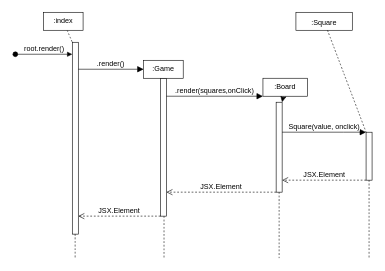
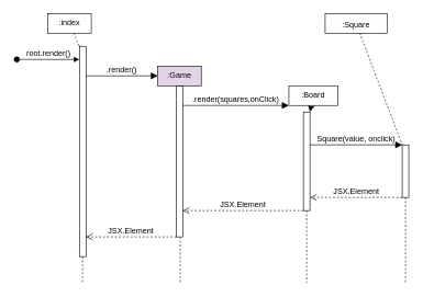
  <mxCell id="0" />
  <mxCell id="1" parent="0" />
  <mxCell id="2" style="edgeStyle=none;curved=1;rounded=0;orthogonalLoop=1;jettySize=auto;html=1;fontSize=12;strokeColor=default;endArrow=none;endFill=0;dashed=1;" edge="1" parent="1" source="17" target="3"><mxGeometry relative="1" as="geometry"><mxPoint x="125" y="50" as="sourcePoint" /></mxGeometry></mxCell>
  <mxCell id="3" value="" style="html=1;points=[];perimeter=orthogonalPerimeter;outlineConnect=0;targetShapes=umlLifeline;portConstraint=eastwest;newEdgeStyle={&quot;edgeStyle&quot;:&quot;elbowEdgeStyle&quot;,&quot;elbow&quot;:&quot;vertical&quot;,&quot;curved&quot;:0,&quot;rounded&quot;:0};fontSize=16;" vertex="1" parent="1"><mxGeometry x="120" y="70" width="10" height="320" as="geometry" /></mxCell>
  <mxCell id="4" value="root.render()" style="html=1;verticalAlign=bottom;startArrow=oval;endArrow=block;startSize=8;edgeStyle=elbowEdgeStyle;elbow=vertical;curved=0;rounded=0;fontSize=12;" edge="1" target="3" parent="1"><mxGeometry x="0.002" relative="1" as="geometry"><mxPoint x="25" y="90" as="sourcePoint" /><Array as="points"><mxPoint x="100" y="90" /><mxPoint x="20" y="110" /></Array><mxPoint as="offset" /></mxGeometry></mxCell>
  <mxCell id="5" style="edgeStyle=none;curved=1;rounded=0;orthogonalLoop=1;jettySize=auto;html=1;fontSize=12;startSize=8;endSize=8;endArrow=none;endFill=0;dashed=1;" edge="1" parent="1" source="18" target="6"><mxGeometry relative="1" as="geometry"><mxPoint x="274" y="160" as="targetPoint" /><mxPoint x="281.665" y="130.05" as="sourcePoint" /></mxGeometry></mxCell>
  <mxCell id="6" value="" style="html=1;points=[];perimeter=orthogonalPerimeter;outlineConnect=0;targetShapes=umlLifeline;portConstraint=eastwest;newEdgeStyle={&quot;edgeStyle&quot;:&quot;elbowEdgeStyle&quot;,&quot;elbow&quot;:&quot;vertical&quot;,&quot;curved&quot;:0,&quot;rounded&quot;:0};fontSize=16;" vertex="1" parent="1"><mxGeometry x="267" y="130" width="10" height="230" as="geometry" /></mxCell>
  <mxCell id="7" value=".render()" style="html=1;verticalAlign=bottom;endArrow=block;edgeStyle=elbowEdgeStyle;elbow=vertical;curved=0;rounded=0;fontSize=12;startSize=8;endSize=8;entryX=0;entryY=0.5;entryDx=0;entryDy=0;" edge="1" target="18" parent="1" source="3"><mxGeometry x="-0.004" relative="1" as="geometry"><mxPoint x="158" y="110" as="sourcePoint" /><Array as="points"><mxPoint x="228" y="115" /><mxPoint x="158" y="110" /></Array><mxPoint as="offset" /></mxGeometry></mxCell>
  <mxCell id="8" value="JSX.Element" style="html=1;verticalAlign=bottom;endArrow=open;dashed=1;endSize=8;edgeStyle=elbowEdgeStyle;elbow=vertical;curved=0;rounded=0;fontSize=12;" edge="1" source="6" parent="1" target="3"><mxGeometry relative="1" as="geometry"><mxPoint x="158" y="185" as="targetPoint" /><Array as="points"><mxPoint x="248" y="360" /><mxPoint x="208" y="280" /><mxPoint x="218" y="270" /></Array></mxGeometry></mxCell>
  <mxCell id="9" value="" style="html=1;points=[];perimeter=orthogonalPerimeter;outlineConnect=0;targetShapes=umlLifeline;portConstraint=eastwest;newEdgeStyle={&quot;edgeStyle&quot;:&quot;elbowEdgeStyle&quot;,&quot;elbow&quot;:&quot;vertical&quot;,&quot;curved&quot;:0,&quot;rounded&quot;:0};fontSize=16;" vertex="1" parent="1"><mxGeometry x="610" y="220" width="10" height="80" as="geometry" /></mxCell>
  <mxCell id="10" value="" style="html=1;points=[];perimeter=orthogonalPerimeter;outlineConnect=0;targetShapes=umlLifeline;portConstraint=eastwest;newEdgeStyle={&quot;edgeStyle&quot;:&quot;elbowEdgeStyle&quot;,&quot;elbow&quot;:&quot;vertical&quot;,&quot;curved&quot;:0,&quot;rounded&quot;:0};fontSize=16;" vertex="1" parent="1"><mxGeometry x="460" y="170" width="10" height="150" as="geometry" /></mxCell>
  <mxCell id="11" value=".render(squares,onClick)" style="html=1;verticalAlign=bottom;endArrow=block;edgeStyle=elbowEdgeStyle;elbow=vertical;curved=0;rounded=0;fontSize=12;startSize=8;endSize=8;" edge="1" target="20" parent="1" source="6"><mxGeometry x="-0.007" relative="1" as="geometry"><mxPoint x="289" y="130.1" as="sourcePoint" /><mxPoint x="348" y="170" as="targetPoint" /><Array as="points"><mxPoint x="358" y="160" /></Array><mxPoint as="offset" /></mxGeometry></mxCell>
  <mxCell id="12" value="JSX.Element" style="html=1;verticalAlign=bottom;endArrow=open;dashed=1;endSize=8;edgeStyle=elbowEdgeStyle;elbow=vertical;curved=0;rounded=0;fontSize=12;" edge="1" source="10" parent="1" target="6"><mxGeometry relative="1" as="geometry"><mxPoint x="289" y="205.1" as="targetPoint" /><Array as="points"><mxPoint x="388" y="320" /><mxPoint x="378" y="280" /><mxPoint x="408" y="320" /><mxPoint x="339" y="260" /></Array></mxGeometry></mxCell>
  <mxCell id="13" style="edgeStyle=none;curved=1;rounded=0;orthogonalLoop=1;jettySize=auto;html=1;fontSize=12;startSize=8;endSize=8;endArrow=none;endFill=0;dashed=1;" edge="1" parent="1" source="9"><mxGeometry relative="1" as="geometry"><mxPoint x="615" y="430" as="targetPoint" /><mxPoint x="614.76" y="330" as="sourcePoint" /></mxGeometry></mxCell>
  <mxCell id="14" style="edgeStyle=none;curved=1;rounded=0;orthogonalLoop=1;jettySize=auto;html=1;fontSize=12;startSize=8;endSize=8;endArrow=none;endFill=0;dashed=1;" edge="1" parent="1" source="10"><mxGeometry relative="1" as="geometry"><mxPoint x="465" y="430" as="targetPoint" /><mxPoint x="464.76" y="339.95" as="sourcePoint" /></mxGeometry></mxCell>
  <mxCell id="15" style="edgeStyle=none;curved=1;rounded=0;orthogonalLoop=1;jettySize=auto;html=1;fontSize=12;startSize=8;endSize=8;endArrow=none;endFill=0;dashed=1;" edge="1" parent="1" source="6"><mxGeometry relative="1" as="geometry"><mxPoint x="273" y="430" as="targetPoint" /><mxPoint x="273" y="360" as="sourcePoint" /></mxGeometry></mxCell>
  <mxCell id="16" style="edgeStyle=none;curved=1;rounded=0;orthogonalLoop=1;jettySize=auto;html=1;fontSize=12;startSize=8;endSize=8;endArrow=none;endFill=0;dashed=1;" edge="1" parent="1" source="3"><mxGeometry relative="1" as="geometry"><mxPoint x="124.76" y="430" as="targetPoint" /><mxPoint x="124.76" y="360" as="sourcePoint" /></mxGeometry></mxCell>
  <mxCell id="17" value=":index" style="html=1;whiteSpace=wrap;fontSize=12;" vertex="1" parent="1"><mxGeometry x="72" y="20" width="66" height="30" as="geometry" /></mxCell>
- <mxCell id="18" value=":Game" style="html=1;whiteSpace=wrap;fontSize=12;" vertex="1" parent="1"><mxGeometry x="239" y="100.05" width="66" height="30" as="geometry" /></mxCell>
+ <mxCell id="18" value=":Game" style="html=1;whiteSpace=wrap;fontSize=12;fillColor=#e1d5e7;" vertex="1" parent="1"><mxGeometry x="239" y="100.05" width="66" height="30" as="geometry" /></mxCell>
  <mxCell id="19" value="" style="edgeStyle=none;curved=1;rounded=0;orthogonalLoop=1;jettySize=auto;html=1;fontSize=12;startSize=8;endSize=8;" edge="1" parent="1" source="20" target="10"><mxGeometry relative="1" as="geometry" /></mxCell>
  <mxCell id="20" value=":Board" style="html=1;whiteSpace=wrap;fontSize=12;" vertex="1" parent="1"><mxGeometry x="438" y="130" width="74" height="30" as="geometry" /></mxCell>
  <mxCell id="21" value="&lt;font style=&quot;font-size: 12px;&quot;&gt;:Square&lt;/font&gt;" style="html=1;whiteSpace=wrap;fontSize=16;" vertex="1" parent="1"><mxGeometry x="493" y="20" width="94" height="30" as="geometry" /></mxCell>
  <mxCell id="22" value="JSX.Element" style="html=1;verticalAlign=bottom;endArrow=open;dashed=1;endSize=8;edgeStyle=elbowEdgeStyle;elbow=vertical;curved=0;rounded=0;fontSize=12;" edge="1" parent="1" source="9" target="10"><mxGeometry x="0.004" relative="1" as="geometry"><mxPoint x="455" y="320" as="targetPoint" /><mxPoint x="563" y="320" as="sourcePoint" /><Array as="points"><mxPoint x="562" y="300" /><mxPoint x="508" y="320" /></Array><mxPoint as="offset" /></mxGeometry></mxCell>
  <mxCell id="23" value="Square(value, onclick)" style="html=1;verticalAlign=bottom;endArrow=block;elbow=vertical;rounded=0;fontSize=12;startSize=8;endSize=8;" edge="1" parent="1" source="10" target="9"><mxGeometry x="-0.004" relative="1" as="geometry"><mxPoint x="424" y="204.71" as="sourcePoint" /><mxPoint x="535" y="204.71" as="targetPoint" /><Array as="points"><mxPoint x="572" y="220" /></Array><mxPoint as="offset" /></mxGeometry></mxCell>
  <mxCell id="24" style="edgeStyle=none;curved=1;rounded=0;orthogonalLoop=1;jettySize=auto;html=1;fontSize=12;startSize=8;endSize=8;endArrow=none;endFill=0;dashed=1;" edge="1" parent="1" source="21" target="9"><mxGeometry relative="1" as="geometry"><mxPoint x="614.71" y="310" as="targetPoint" /><mxPoint x="614.71" y="180" as="sourcePoint" /></mxGeometry></mxCell>
